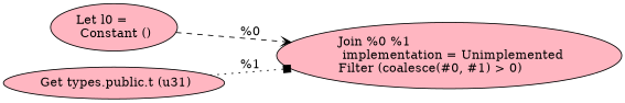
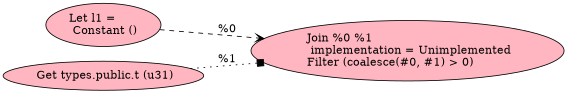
  digraph {
    rankdir=LR
    node [shape=ellipse style=filled fillcolor=lightpink]
-   n1 [label="Let l0 =\l Constant ()\l"]
+   n1 [label="Let l1 =\l Constant ()\l"]
    n2 [label=" Join %0 %1\l  implementation = Unimplemented\l Filter (coalesce(#0, #1) \> 0)\l"]
    n3 [label=" Get types.public.t (u31)\l"]
    n1 -> n2 [label="%0\l" style=dashed arrowhead=vee]
    n3 -> n2 [label="%1\l" style=dotted arrowhead=box]
  }
